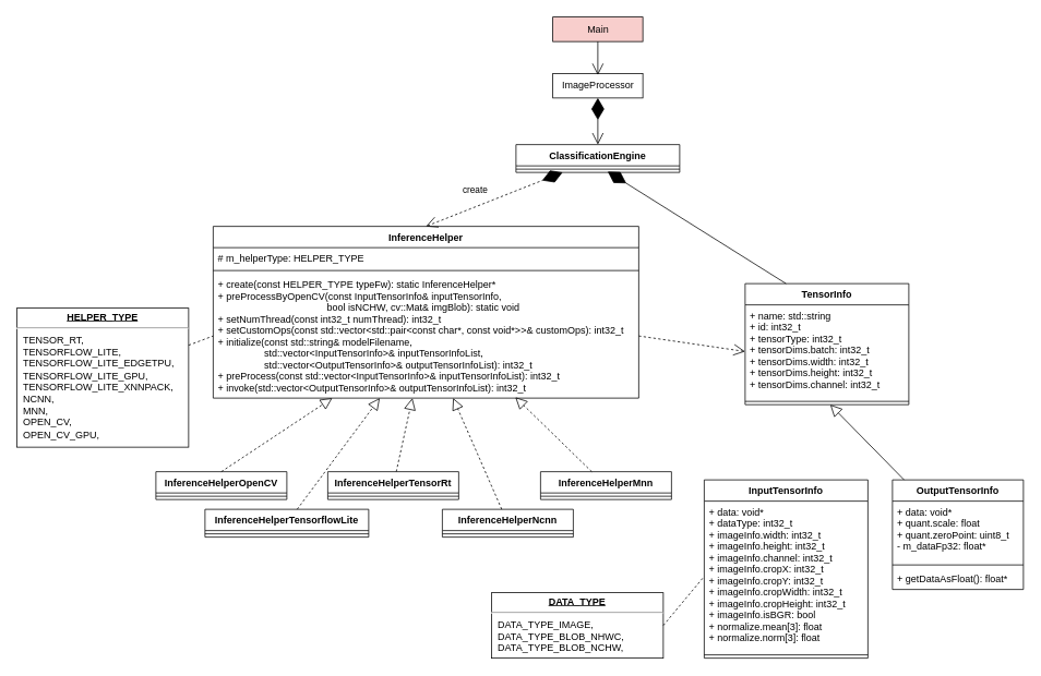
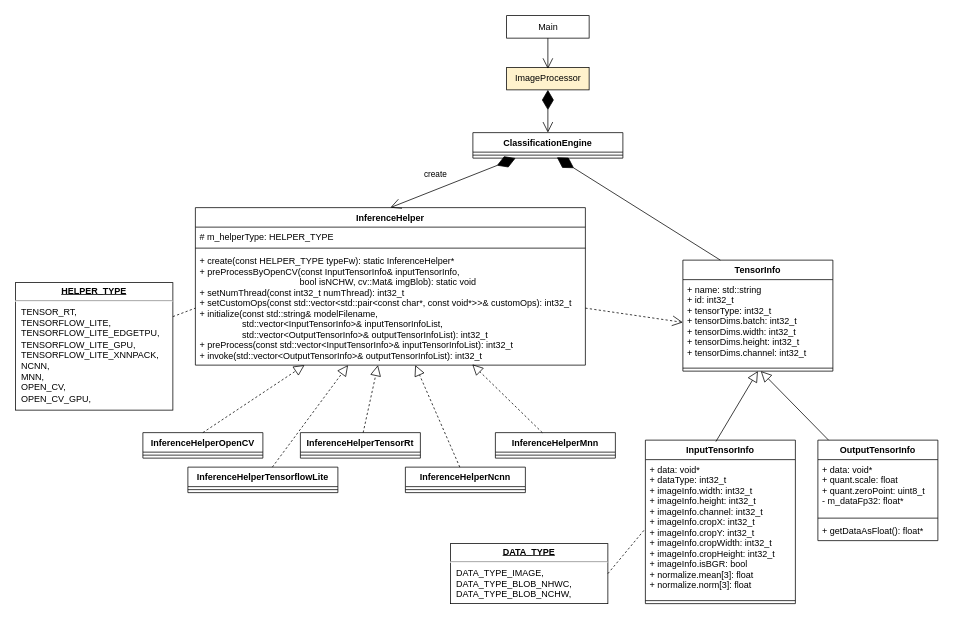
  <mxCell id="0" />
  <mxCell id="1" parent="0" />
  <mxCell id="2" value="TensorInfo" style="swimlane;fontStyle=1;align=center;verticalAlign=top;childLayout=stackLayout;horizontal=1;startSize=26;horizontalStack=0;resizeParent=1;resizeParentMax=0;resizeLast=0;collapsible=1;marginBottom=0;" parent="1" vertex="1"><mxGeometry x="910" y="346" width="200" height="148" as="geometry" /></mxCell>
  <mxCell id="3" value="+ name: std::string&#10;+ id: int32_t&#10;+ tensorType: int32_t&#10;+ tensorDims.batch: int32_t&#10;+ tensorDims.width: int32_t&#10;+ tensorDims.height: int32_t&#10;+ tensorDims.channel: int32_t&#10;" style="text;strokeColor=none;fillColor=none;align=left;verticalAlign=top;spacingLeft=4;spacingRight=4;overflow=hidden;rotatable=0;points=[[0,0.5],[1,0.5]];portConstraint=eastwest;" parent="2" vertex="1"><mxGeometry y="26" width="200" height="114" as="geometry" /></mxCell>
  <mxCell id="4" value="" style="line;strokeWidth=1;fillColor=none;align=left;verticalAlign=middle;spacingTop=-1;spacingLeft=3;spacingRight=3;rotatable=0;labelPosition=right;points=[];portConstraint=eastwest;" parent="2" vertex="1"><mxGeometry y="140" width="200" height="8" as="geometry" /></mxCell>
  <mxCell id="5" value="InputTensorInfo" style="swimlane;fontStyle=1;align=center;verticalAlign=top;childLayout=stackLayout;horizontal=1;startSize=26;horizontalStack=0;resizeParent=1;resizeParentMax=0;resizeLast=0;collapsible=1;marginBottom=0;" parent="1" vertex="1"><mxGeometry x="860" y="586" width="200" height="218" as="geometry" /></mxCell>
  <mxCell id="6" value="+ data: void*&#10;+ dataType: int32_t&#10;+ imageInfo.width: int32_t&#10;+ imageInfo.height: int32_t&#10;+ imageInfo.channel: int32_t&#10;+ imageInfo.cropX: int32_t&#10;+ imageInfo.cropY: int32_t&#10;+ imageInfo.cropWidth: int32_t&#10;+ imageInfo.cropHeight: int32_t&#10;+ imageInfo.isBGR: bool&#10;+ normalize.mean[3]: float&#10;+ normalize.norm[3]: float" style="text;strokeColor=none;fillColor=none;align=left;verticalAlign=top;spacingLeft=4;spacingRight=4;overflow=hidden;rotatable=0;points=[[0,0.5],[1,0.5]];portConstraint=eastwest;" parent="5" vertex="1"><mxGeometry y="26" width="200" height="184" as="geometry" /></mxCell>
  <mxCell id="7" value="" style="line;strokeWidth=1;fillColor=none;align=left;verticalAlign=middle;spacingTop=-1;spacingLeft=3;spacingRight=3;rotatable=0;labelPosition=right;points=[];portConstraint=eastwest;" parent="5" vertex="1"><mxGeometry y="210" width="200" height="8" as="geometry" /></mxCell>
  <mxCell id="8" value="OutputTensorInfo" style="swimlane;fontStyle=1;align=center;verticalAlign=top;childLayout=stackLayout;horizontal=1;startSize=26;horizontalStack=0;resizeParent=1;resizeParentMax=0;resizeLast=0;collapsible=1;marginBottom=0;" parent="1" vertex="1"><mxGeometry x="1090" y="586" width="160" height="134" as="geometry" /></mxCell>
  <mxCell id="9" value="+ data: void*&#10;+ quant.scale: float&#10;+ quant.zeroPoint: uint8_t&#10;- m_dataFp32: float*" style="text;strokeColor=none;fillColor=none;align=left;verticalAlign=top;spacingLeft=4;spacingRight=4;overflow=hidden;rotatable=0;points=[[0,0.5],[1,0.5]];portConstraint=eastwest;" parent="8" vertex="1"><mxGeometry y="26" width="160" height="74" as="geometry" /></mxCell>
  <mxCell id="10" value="" style="line;strokeWidth=1;fillColor=none;align=left;verticalAlign=middle;spacingTop=-1;spacingLeft=3;spacingRight=3;rotatable=0;labelPosition=right;points=[];portConstraint=eastwest;" parent="8" vertex="1"><mxGeometry y="100" width="160" height="8" as="geometry" /></mxCell>
  <mxCell id="11" value="+ getDataAsFloat(): float*" style="text;strokeColor=none;fillColor=none;align=left;verticalAlign=top;spacingLeft=4;spacingRight=4;overflow=hidden;rotatable=0;points=[[0,0.5],[1,0.5]];portConstraint=eastwest;" parent="8" vertex="1"><mxGeometry y="108" width="160" height="26" as="geometry" /></mxCell>
+ <mxCell id="12" value="" style="endArrow=block;endFill=0;endSize=12;html=1;entryX=0.5;entryY=1;entryDx=0;entryDy=0;exitX=0.47;exitY=0.009;exitDx=0;exitDy=0;exitPerimeter=0;" parent="1" source="5" target="2" edge="1"><mxGeometry width="160" relative="1" as="geometry"><mxPoint x="660" y="696" as="sourcePoint" /><mxPoint x="820" y="696" as="targetPoint" /></mxGeometry></mxCell>
  <mxCell id="13" value="" style="endArrow=block;endFill=0;endSize=12;html=1;" parent="1" source="8" target="4" edge="1"><mxGeometry width="160" relative="1" as="geometry"><mxPoint x="1014" y="667.962" as="sourcePoint" /><mxPoint x="1130" y="526" as="targetPoint" /></mxGeometry></mxCell>
  <mxCell id="14" value="InferenceHelperMnn" style="swimlane;fontStyle=1;align=center;verticalAlign=top;childLayout=stackLayout;horizontal=1;startSize=26;horizontalStack=0;resizeParent=1;resizeParentMax=0;resizeLast=0;collapsible=1;marginBottom=0;" parent="1" vertex="1"><mxGeometry x="660" y="576" width="160" height="34" as="geometry" /></mxCell>
  <mxCell id="15" value="" style="line;strokeWidth=1;fillColor=none;align=left;verticalAlign=middle;spacingTop=-1;spacingLeft=3;spacingRight=3;rotatable=0;labelPosition=right;points=[];portConstraint=eastwest;" parent="14" vertex="1"><mxGeometry y="26" width="160" height="8" as="geometry" /></mxCell>
  <mxCell id="16" value="InferenceHelperNcnn" style="swimlane;fontStyle=1;align=center;verticalAlign=top;childLayout=stackLayout;horizontal=1;startSize=26;horizontalStack=0;resizeParent=1;resizeParentMax=0;resizeLast=0;collapsible=1;marginBottom=0;" parent="1" vertex="1"><mxGeometry x="540" y="622" width="160" height="34" as="geometry" /></mxCell>
  <mxCell id="17" value="" style="line;strokeWidth=1;fillColor=none;align=left;verticalAlign=middle;spacingTop=-1;spacingLeft=3;spacingRight=3;rotatable=0;labelPosition=right;points=[];portConstraint=eastwest;" parent="16" vertex="1"><mxGeometry y="26" width="160" height="8" as="geometry" /></mxCell>
  <mxCell id="18" value="InferenceHelperOpenCV" style="swimlane;fontStyle=1;align=center;verticalAlign=top;childLayout=stackLayout;horizontal=1;startSize=26;horizontalStack=0;resizeParent=1;resizeParentMax=0;resizeLast=0;collapsible=1;marginBottom=0;" parent="1" vertex="1"><mxGeometry x="190" y="576" width="160" height="34" as="geometry" /></mxCell>
  <mxCell id="19" value="" style="line;strokeWidth=1;fillColor=none;align=left;verticalAlign=middle;spacingTop=-1;spacingLeft=3;spacingRight=3;rotatable=0;labelPosition=right;points=[];portConstraint=eastwest;" parent="18" vertex="1"><mxGeometry y="26" width="160" height="8" as="geometry" /></mxCell>
  <mxCell id="20" value="InferenceHelperTensorflowLite" style="swimlane;fontStyle=1;align=center;verticalAlign=top;childLayout=stackLayout;horizontal=1;startSize=26;horizontalStack=0;resizeParent=1;resizeParentMax=0;resizeLast=0;collapsible=1;marginBottom=0;" parent="1" vertex="1"><mxGeometry x="250" y="622" width="200" height="34" as="geometry" /></mxCell>
  <mxCell id="21" value="" style="line;strokeWidth=1;fillColor=none;align=left;verticalAlign=middle;spacingTop=-1;spacingLeft=3;spacingRight=3;rotatable=0;labelPosition=right;points=[];portConstraint=eastwest;" parent="20" vertex="1"><mxGeometry y="26" width="200" height="8" as="geometry" /></mxCell>
  <mxCell id="22" value="InferenceHelperTensorRt" style="swimlane;fontStyle=1;align=center;verticalAlign=top;childLayout=stackLayout;horizontal=1;startSize=26;horizontalStack=0;resizeParent=1;resizeParentMax=0;resizeLast=0;collapsible=1;marginBottom=0;" parent="1" vertex="1"><mxGeometry x="400" y="576" width="160" height="34" as="geometry" /></mxCell>
  <mxCell id="23" value="" style="line;strokeWidth=1;fillColor=none;align=left;verticalAlign=middle;spacingTop=-1;spacingLeft=3;spacingRight=3;rotatable=0;labelPosition=right;points=[];portConstraint=eastwest;" parent="22" vertex="1"><mxGeometry y="26" width="160" height="8" as="geometry" /></mxCell>
  <mxCell id="24" value="InferenceHelper" style="swimlane;fontStyle=1;align=center;verticalAlign=top;childLayout=stackLayout;horizontal=1;startSize=26;horizontalStack=0;resizeParent=1;resizeParentMax=0;resizeLast=0;collapsible=1;marginBottom=0;" parent="1" vertex="1"><mxGeometry x="260" width="520" height="210" as="geometry" y="276" /></mxCell>
  <mxCell id="25" value="# m_helperType: HELPER_TYPE" style="text;strokeColor=none;fillColor=none;align=left;verticalAlign=top;spacingLeft=4;spacingRight=4;overflow=hidden;rotatable=0;points=[[0,0.5],[1,0.5]];portConstraint=eastwest;" parent="24" vertex="1"><mxGeometry y="26" width="520" height="24" as="geometry" /></mxCell>
  <mxCell id="26" value="" style="line;strokeWidth=1;fillColor=none;align=left;verticalAlign=middle;spacingTop=-1;spacingLeft=3;spacingRight=3;rotatable=0;labelPosition=right;points=[];portConstraint=eastwest;" parent="24" vertex="1"><mxGeometry y="50" width="520" height="8" as="geometry" /></mxCell>
  <mxCell id="27" value="+ create(const HELPER_TYPE typeFw): static InferenceHelper*&#10;+ preProcessByOpenCV(const InputTensorInfo&amp; inputTensorInfo,&#10;                                        bool isNCHW, cv::Mat&amp; imgBlob): static void&#10;+ setNumThread(const int32_t numThread): int32_t&#10;+ setCustomOps(const std::vector&lt;std::pair&lt;const char*, const void*&gt;&gt;&amp; customOps): int32_t&#10;+ initialize(const std::string&amp; modelFilename, &#10;                 std::vector&lt;InputTensorInfo&gt;&amp; inputTensorInfoList, &#10;                 std::vector&lt;OutputTensorInfo&gt;&amp; outputTensorInfoList): int32_t&#10;+ preProcess(const std::vector&lt;InputTensorInfo&gt;&amp; inputTensorInfoList): int32_t&#10;+ invoke(std::vector&lt;OutputTensorInfo&gt;&amp; outputTensorInfoList): int32_t" style="text;strokeColor=none;fillColor=none;align=left;verticalAlign=top;spacingLeft=4;spacingRight=4;overflow=hidden;rotatable=0;points=[[0,0.5],[1,0.5]];portConstraint=eastwest;" parent="24" vertex="1"><mxGeometry y="58" width="520" height="152" as="geometry" /></mxCell>
  <mxCell id="28" value="" style="endArrow=block;dashed=1;endFill=0;endSize=12;html=1;exitX=0.5;exitY=0;exitDx=0;exitDy=0;" parent="1" source="18" target="27" edge="1"><mxGeometry width="160" relative="1" as="geometry"><mxPoint x="1014" y="667.962" as="sourcePoint" /><mxPoint x="1140" y="534" as="targetPoint" /></mxGeometry></mxCell>
  <mxCell id="29" value="" style="endArrow=block;dashed=1;endFill=0;endSize=12;html=1;" parent="1" source="20" target="27" edge="1"><mxGeometry width="160" relative="1" as="geometry"><mxPoint x="240" y="606" as="sourcePoint" /><mxPoint x="359.084" y="546" as="targetPoint" /></mxGeometry></mxCell>
  <mxCell id="30" value="" style="endArrow=block;dashed=1;endFill=0;endSize=12;html=1;" parent="1" source="22" target="27" edge="1"><mxGeometry width="160" relative="1" as="geometry"><mxPoint x="335.773" y="652" as="sourcePoint" /><mxPoint x="434.124" y="546" as="targetPoint" /></mxGeometry></mxCell>
  <mxCell id="31" value="" style="endArrow=block;dashed=1;endFill=0;endSize=12;html=1;" parent="1" source="16" target="27" edge="1"><mxGeometry width="160" relative="1" as="geometry"><mxPoint x="491.149" y="606" as="sourcePoint" /><mxPoint x="495.203" y="546" as="targetPoint" /></mxGeometry></mxCell>
  <mxCell id="32" value="" style="endArrow=block;dashed=1;endFill=0;endSize=12;html=1;entryX=0.71;entryY=0.993;entryDx=0;entryDy=0;entryPerimeter=0;" parent="1" source="14" target="27" edge="1"><mxGeometry width="160" relative="1" as="geometry"><mxPoint x="591.237" y="652" as="sourcePoint" /><mxPoint x="536.598" y="546" as="targetPoint" /></mxGeometry></mxCell>
  <mxCell id="33" value="&lt;p style=&quot;margin: 4px 0px 0px ; text-align: center&quot;&gt;&lt;b&gt;&lt;u&gt;HELPER_TYPE&lt;/u&gt;&lt;/b&gt;&lt;br&gt;&lt;/p&gt;&lt;hr&gt;&lt;p style=&quot;margin: 0px ; margin-left: 8px&quot;&gt;TENSOR_RT,&lt;/p&gt;&lt;p style=&quot;margin: 0px ; margin-left: 8px&quot;&gt;TENSORFLOW_LITE,&lt;/p&gt;&lt;p style=&quot;margin: 0px ; margin-left: 8px&quot;&gt;TENSORFLOW_LITE_EDGETPU,&lt;/p&gt;&lt;p style=&quot;margin: 0px ; margin-left: 8px&quot;&gt;TENSORFLOW_LITE_GPU,&lt;/p&gt;&lt;p style=&quot;margin: 0px ; margin-left: 8px&quot;&gt;TENSORFLOW_LITE_XNNPACK,&lt;/p&gt;&lt;p style=&quot;margin: 0px ; margin-left: 8px&quot;&gt;NCNN,&lt;/p&gt;&lt;p style=&quot;margin: 0px ; margin-left: 8px&quot;&gt;MNN,&lt;/p&gt;&lt;p style=&quot;margin: 0px ; margin-left: 8px&quot;&gt;OPEN_CV,&lt;/p&gt;&lt;p style=&quot;margin: 0px ; margin-left: 8px&quot;&gt;OPEN_CV_GPU,&lt;/p&gt;" style="verticalAlign=top;align=left;overflow=fill;fontSize=12;fontFamily=Helvetica;html=1;" parent="1" vertex="1"><mxGeometry x="20" y="376" width="210" height="170" as="geometry" /></mxCell>
  <mxCell id="34" value="&lt;p style=&quot;margin: 4px 0px 0px ; text-align: center&quot;&gt;&lt;b&gt;&lt;u&gt;DATA_TYPE&lt;/u&gt;&lt;/b&gt;&lt;br&gt;&lt;/p&gt;&lt;hr&gt;&lt;p style=&quot;margin: 0px ; margin-left: 8px&quot;&gt;DATA_TYPE_IMAGE,&lt;/p&gt;&lt;p style=&quot;margin: 0px ; margin-left: 8px&quot;&gt;DATA_TYPE_BLOB_NHWC,&lt;/p&gt;&lt;p style=&quot;margin: 0px ; margin-left: 8px&quot;&gt;DATA_TYPE_BLOB_NCHW,&lt;/p&gt;" style="verticalAlign=top;align=left;overflow=fill;fontSize=12;fontFamily=Helvetica;html=1;" parent="1" vertex="1"><mxGeometry x="600" y="724" width="210" height="80" as="geometry" /></mxCell>
  <mxCell id="35" value="" style="endArrow=none;dashed=1;html=1;entryX=0;entryY=0.5;entryDx=0;entryDy=0;" parent="1" source="33" target="27" edge="1"><mxGeometry width="50" height="50" relative="1" as="geometry"><mxPoint x="620" y="726" as="sourcePoint" /><mxPoint x="670" y="676" as="targetPoint" /></mxGeometry></mxCell>
  <mxCell id="36" value="" style="endArrow=none;dashed=1;html=1;entryX=0;entryY=0.5;entryDx=0;entryDy=0;exitX=1;exitY=0.5;exitDx=0;exitDy=0;" parent="1" source="34" target="6" edge="1"><mxGeometry width="50" height="50" relative="1" as="geometry"><mxPoint x="178.558" y="546" as="sourcePoint" /><mxPoint x="240" y="475" as="targetPoint" /></mxGeometry></mxCell>
- <mxCell id="37" value="create" style="endArrow=diamondThin;endFill=1;endSize=24;html=1;exitX=0.5;exitY=0;exitDx=0;exitDy=0;startArrow=open;startFill=0;startSize=12;dashed=1;" parent="1" source="24" target="40" edge="1"><mxGeometry x="-0.2" y="20" width="160" relative="1" as="geometry"><mxPoint x="560" y="396" as="sourcePoint" /><mxPoint x="637.972" y="116" as="targetPoint" /><mxPoint as="offset" /></mxGeometry></mxCell>
+ <mxCell id="37" value="create" style="endArrow=diamondThin;endFill=1;endSize=24;html=1;exitX=0.5;exitY=0;exitDx=0;exitDy=0;startArrow=open;startFill=0;startSize=12;" parent="1" source="24" target="40" edge="1"><mxGeometry x="-0.2" y="20" width="160" relative="1" as="geometry"><mxPoint x="560" y="396" as="sourcePoint" /><mxPoint x="637.972" y="116" as="targetPoint" /><mxPoint as="offset" /></mxGeometry></mxCell>
  <mxCell id="38" value="" style="endArrow=diamondThin;endFill=1;endSize=24;html=1;entryX=0.56;entryY=0.875;entryDx=0;entryDy=0;exitX=0.25;exitY=0;exitDx=0;exitDy=0;entryPerimeter=0;" parent="1" source="2" target="41" edge="1"><mxGeometry width="160" relative="1" as="geometry"><mxPoint x="560" y="396" as="sourcePoint" /><mxPoint x="712.5" y="216" as="targetPoint" /></mxGeometry></mxCell>
  <mxCell id="39" value="" style="endArrow=open;endFill=1;endSize=12;html=1;entryX=0;entryY=0.5;entryDx=0;entryDy=0;exitX=1;exitY=0.5;exitDx=0;exitDy=0;dashed=1;" parent="1" source="27" target="3" edge="1"><mxGeometry width="160" relative="1" as="geometry"><mxPoint x="240" y="146" as="sourcePoint" /><mxPoint x="400" y="146" as="targetPoint" /></mxGeometry></mxCell>
  <mxCell id="40" value="ClassificationEngine" style="swimlane;fontStyle=1;align=center;verticalAlign=top;childLayout=stackLayout;horizontal=1;startSize=26;horizontalStack=0;resizeParent=1;resizeParentMax=0;resizeLast=0;collapsible=1;marginBottom=0;" vertex="1" parent="1"><mxGeometry x="630" y="176" width="200" height="34" as="geometry" /></mxCell>
  <mxCell id="41" value="" style="line;strokeWidth=1;fillColor=none;align=left;verticalAlign=middle;spacingTop=-1;spacingLeft=3;spacingRight=3;rotatable=0;labelPosition=right;points=[];portConstraint=eastwest;" vertex="1" parent="40"><mxGeometry y="26" width="200" height="8" as="geometry" /></mxCell>
- <mxCell id="42" value="ImageProcessor" style="html=1;" vertex="1" parent="1"><mxGeometry x="675" y="89" width="110" height="30" as="geometry" /></mxCell>
- <mxCell id="43" value="Main" style="html=1;fillColor=#f8cecc;" vertex="1" parent="1"><mxGeometry x="675" y="20" width="110" height="30" as="geometry" /></mxCell>
+ <mxCell id="42" value="ImageProcessor" style="html=1;fillColor=#fff2cc;" vertex="1" parent="1"><mxGeometry x="675" y="89" width="110" height="30" as="geometry" /></mxCell>
+ <mxCell id="43" value="Main" style="html=1;" vertex="1" parent="1"><mxGeometry x="675" y="20" width="110" height="30" as="geometry" /></mxCell>
  <mxCell id="44" value="" style="endArrow=diamondThin;endFill=1;endSize=24;html=1;exitX=0.5;exitY=0;exitDx=0;exitDy=0;startArrow=open;startFill=0;startSize=12;entryX=0.5;entryY=1;entryDx=0;entryDy=0;" edge="1" parent="1" source="40" target="42"><mxGeometry x="-0.2" y="20" width="160" relative="1" as="geometry"><mxPoint x="530" y="286" as="sourcePoint" /><mxPoint x="701.613" y="210" as="targetPoint" /><mxPoint as="offset" /></mxGeometry></mxCell>
  <mxCell id="45" value="" style="endArrow=none;endFill=0;endSize=24;html=1;startArrow=open;startFill=0;startSize=12;entryX=0.5;entryY=1;entryDx=0;entryDy=0;" edge="1" parent="1" target="43"><mxGeometry x="-0.2" y="20" width="160" relative="1" as="geometry"><mxPoint x="730" y="91" as="sourcePoint" /><mxPoint x="740" y="129" as="targetPoint" /><mxPoint as="offset" /></mxGeometry></mxCell>
